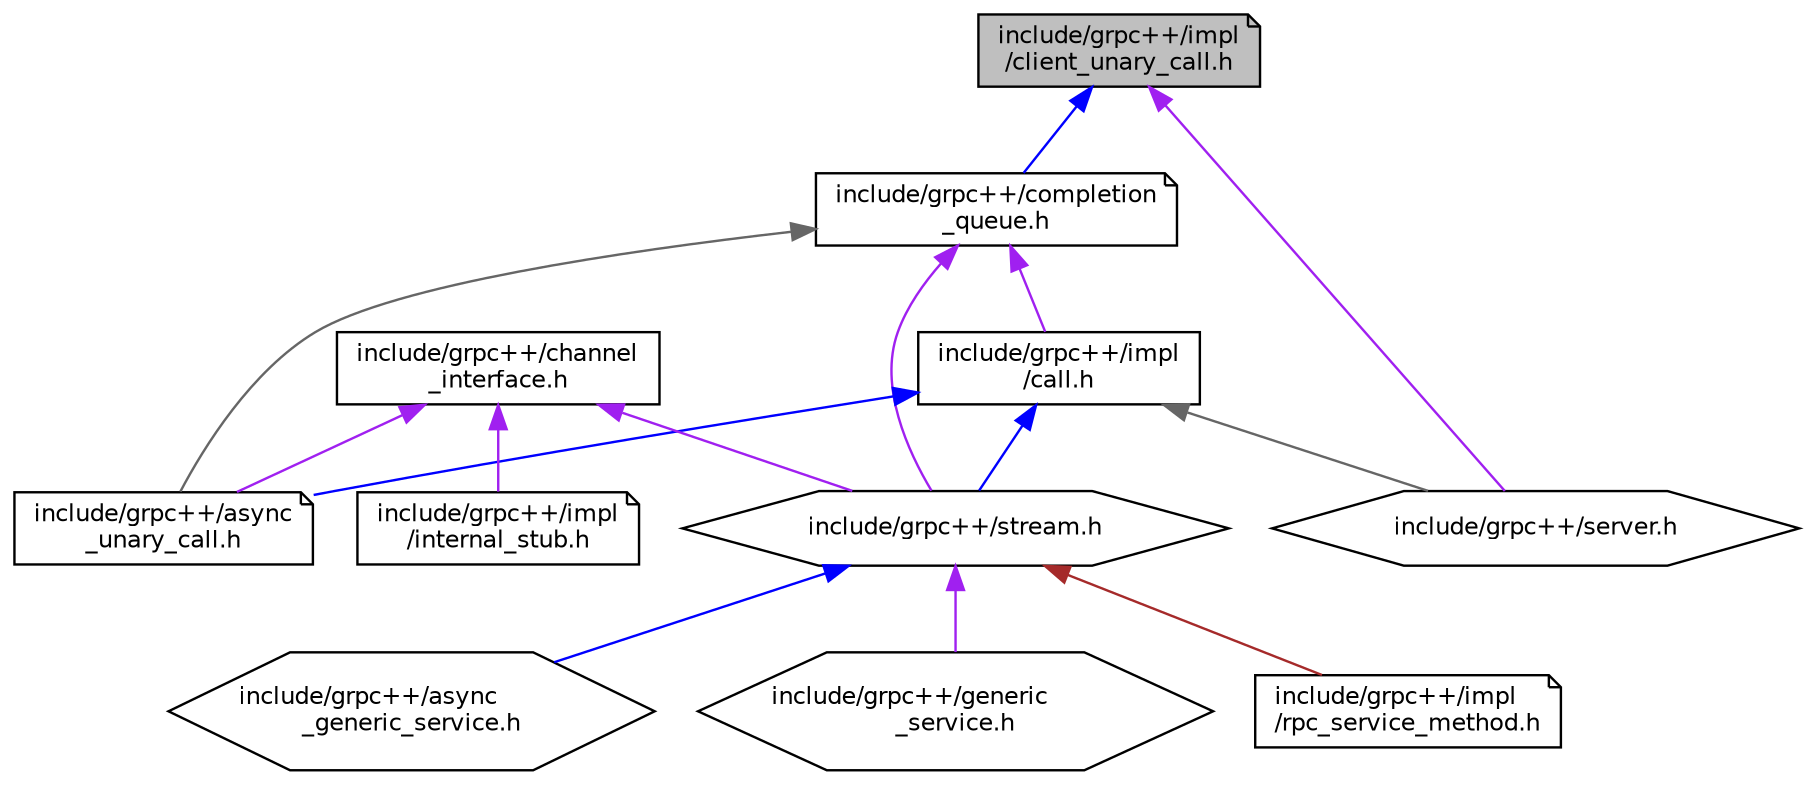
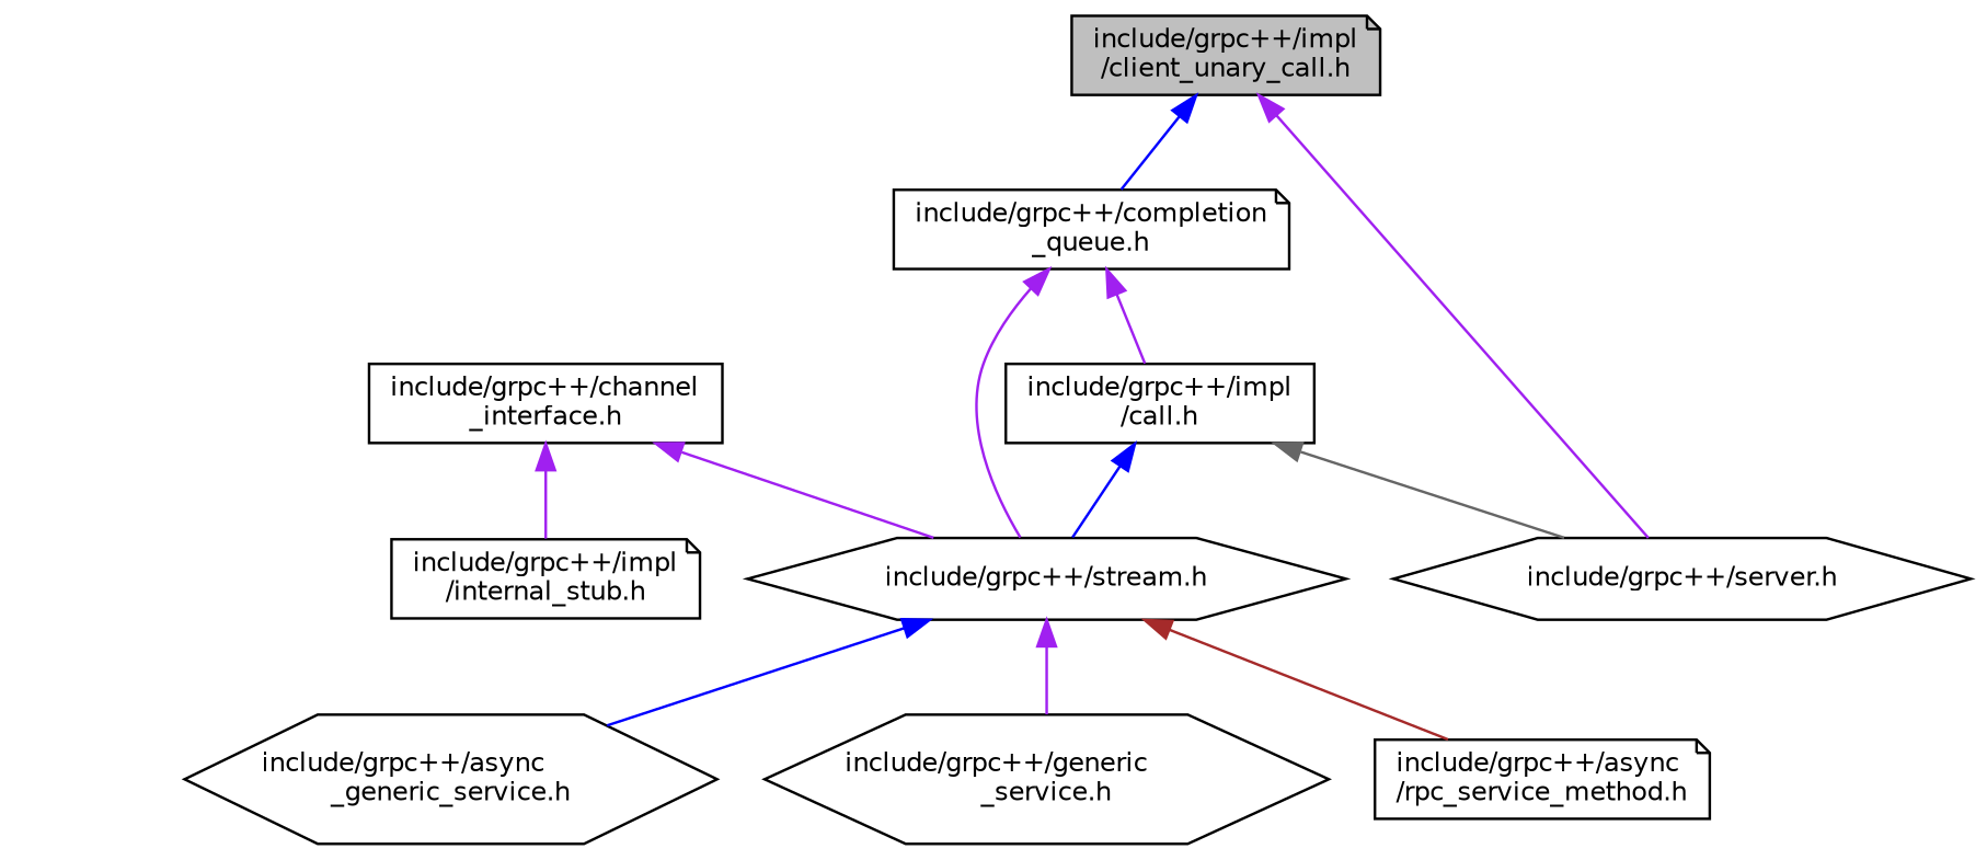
  digraph {
    node [color=black fillcolor=white fontname=Helvetica fontsize=10 shape=note style=filled]
    edge [color=purple dir=back fontname=Helvetica fontsize=10 labelfontname=Helvetica labelfontsize=10 style=solid]
    n1 [fillcolor=grey75 fontcolor=black height=0.2 label="include/grpc++/impl\l/client_unary_call.h" width=0.4]
    n2 [height=0.2 label="include/grpc++/completion\l_queue.h" width=0.4]
    n3 [height=0.2 label="include/grpc++/server.h" shape=hexagon width=0.4]
-   n4 [height=0.2 label="include/grpc++/async\l_unary_call.h" width=0.4]
    n5 [height=0.2 label="include/grpc++/impl\l/call.h" shape=box width=0.4]
    n6 [height=0.2 label="include/grpc++/stream.h" shape=hexagon width=0.4]
    n7 [height=0.2 label="include/grpc++/async\l_generic_service.h" shape=hexagon width=0.4]
    n8 [height=0.2 label="include/grpc++/generic\l_service.h" shape=hexagon width=0.4]
-   n9 [height=0.2 label="include/grpc++/impl\l/rpc_service_method.h" width=0.4]
+   n9 [height=0.2 label="include/grpc++/async\l/rpc_service_method.h" width=0.4]
    n10 [height=0.2 label="include/grpc++/channel\l_interface.h" shape=box width=0.4]
    n11 [height=0.2 label="include/grpc++/impl\l/internal_stub.h" width=0.4]
    n1 -> n2 [color=blue]
    n1 -> n3
-   n2 -> n4 [color=gray40]
    n2 -> n5
    n2 -> n6
    n5 -> n3 [color=gray40]
-   n5 -> n4 [color=blue]
    n5 -> n6 [color=blue]
    n6 -> n7 [color=blue]
    n6 -> n8
    n6 -> n9 [color=brown]
-   n10 -> n4
    n10 -> n6
    n10 -> n11
  }
